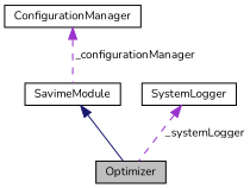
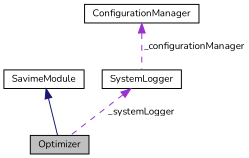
  digraph {
    fontname=Nunito
    node [color=black fillcolor=white fontname=Nunito fontsize=10 shape=record style=filled]
    edge [color=darkorchid3 dir=back fontname=Nunito fontsize=10 labelfontname=Helvetica labelfontsize=10 style=dashed]
    n1 [fillcolor=grey75 fontcolor=black height=0.2 label=Optimizer width=0.4]
    n2 [height=0.2 label=SavimeModule width=0.4]
    n3 [height=0.2 label=SystemLogger width=0.4]
    n4 [height=0.2 label=ConfigurationManager width=0.4]
    n2 -> n1 [color=midnightblue style=solid]
    n3 -> n1 [label=" _systemLogger"]
-   n4 -> n2 [label=" _configurationManager"]
+   n4 -> n3 [label=" _configurationManager"]
  }
